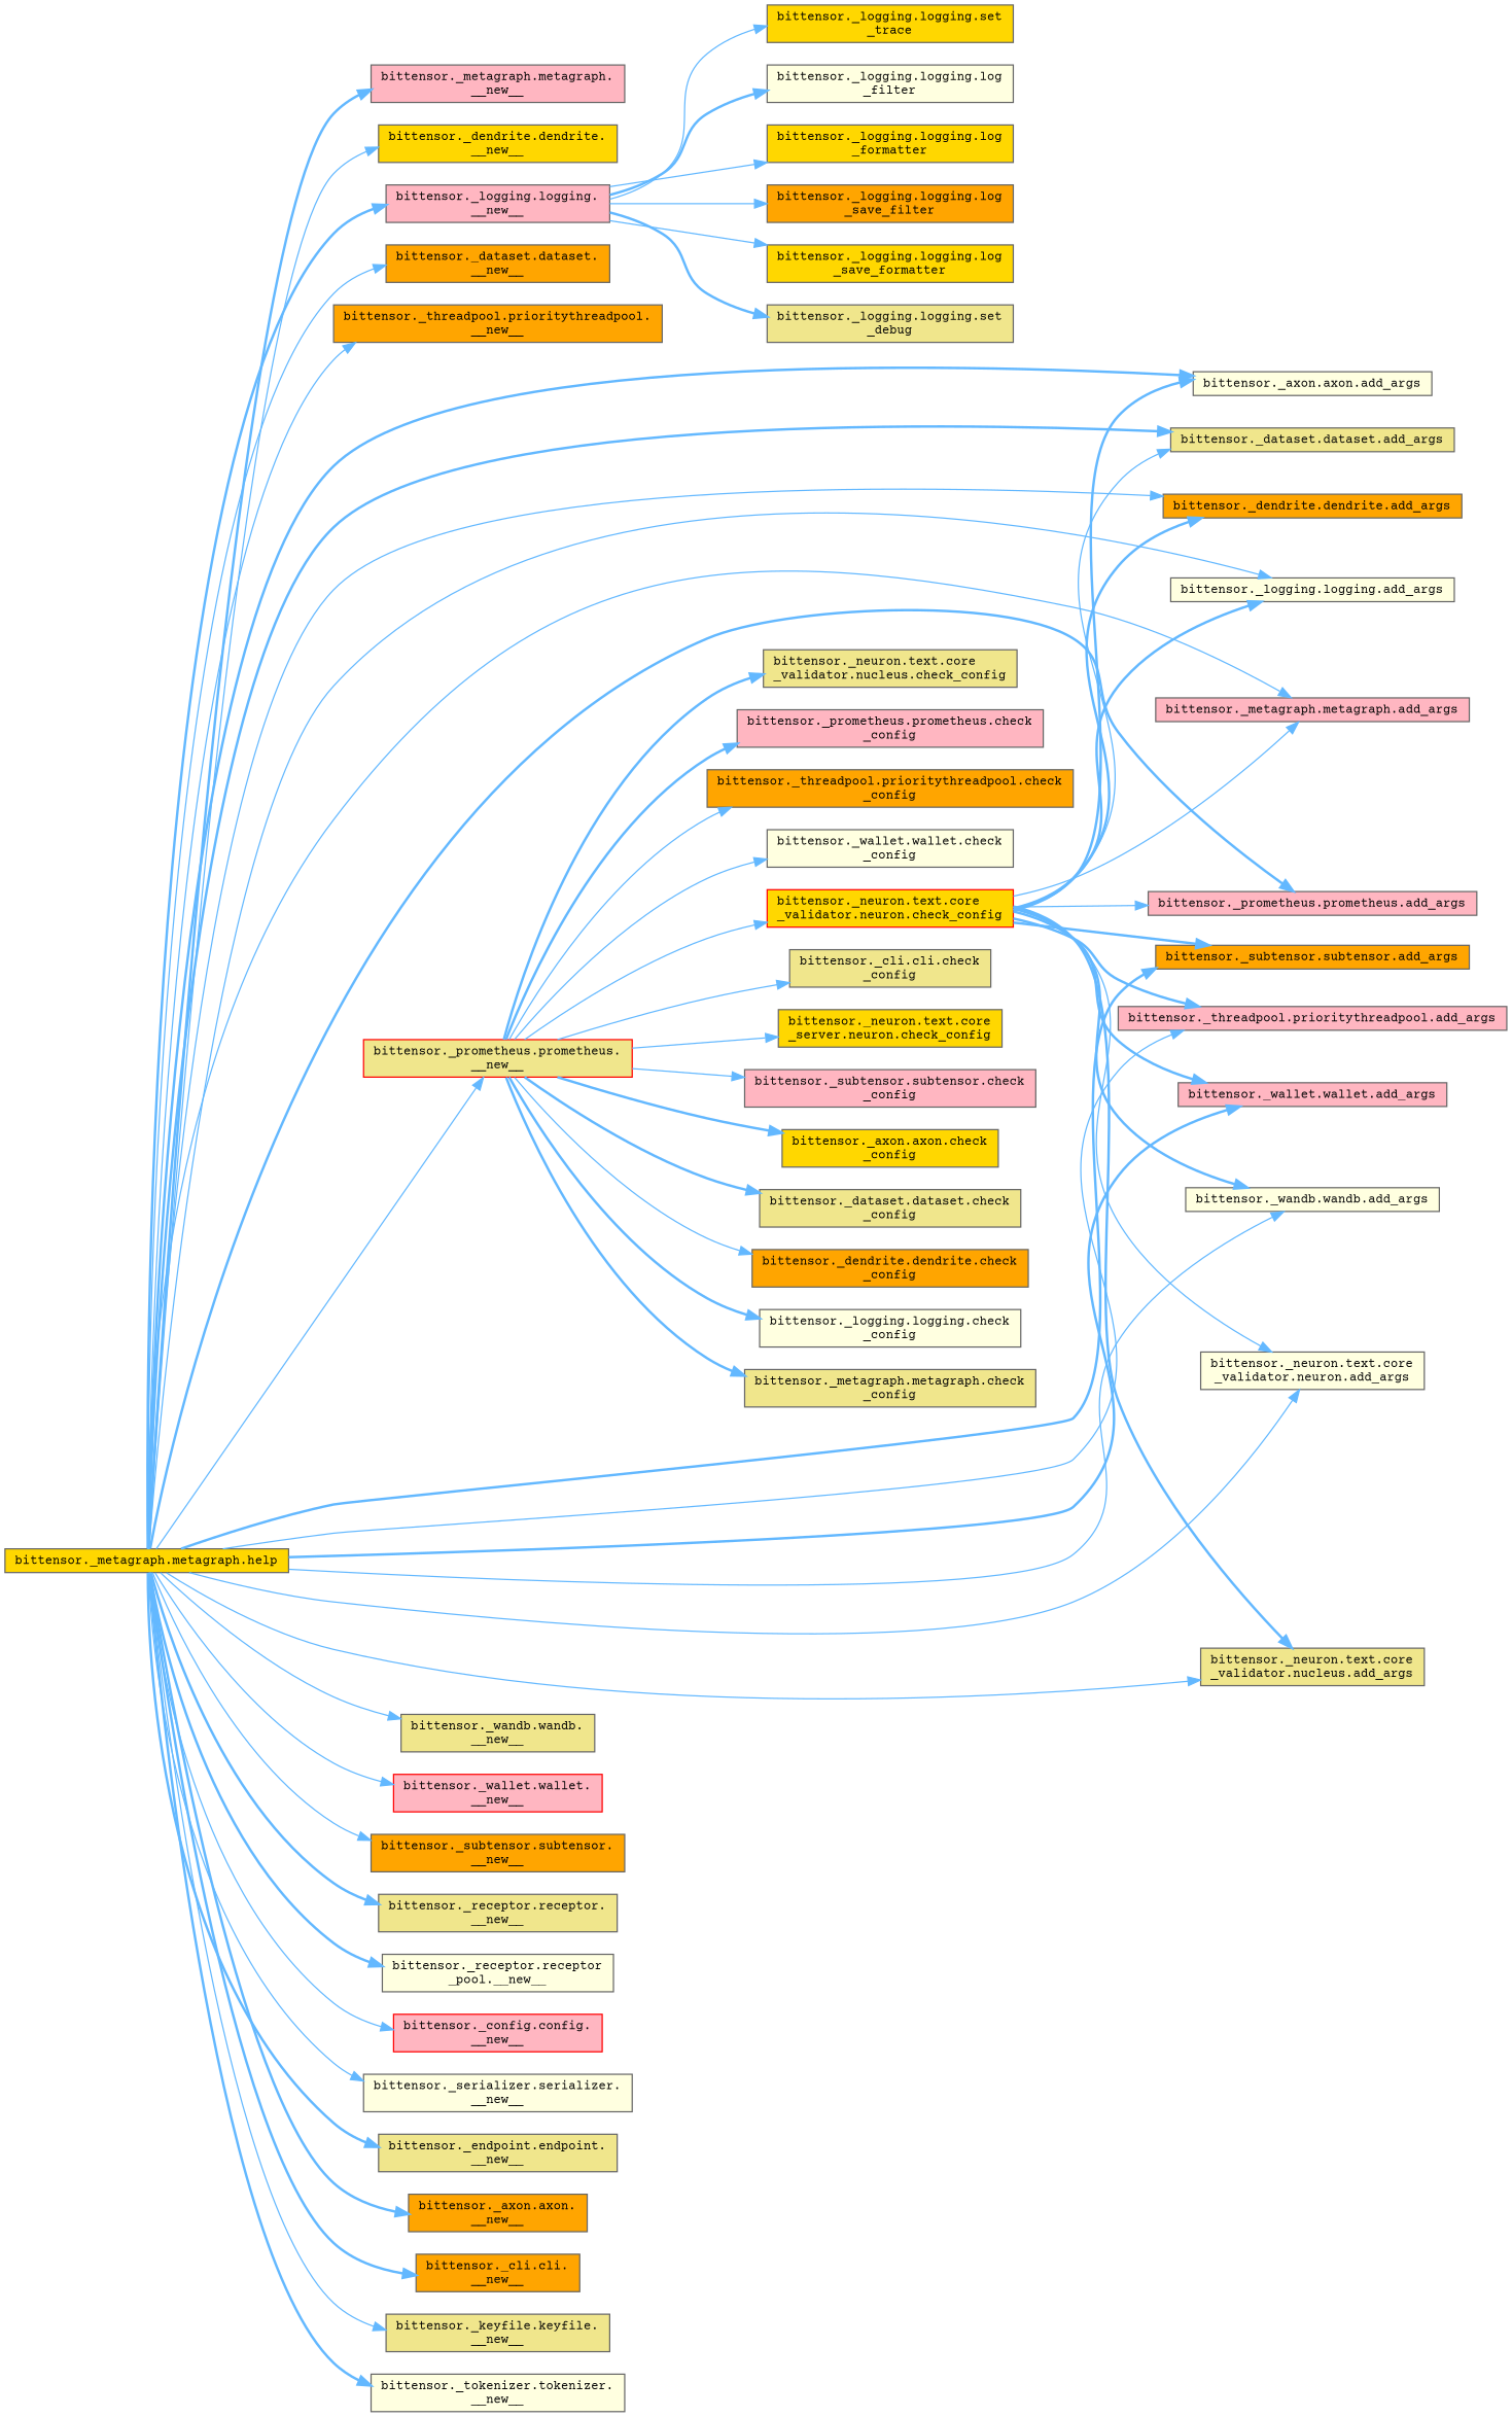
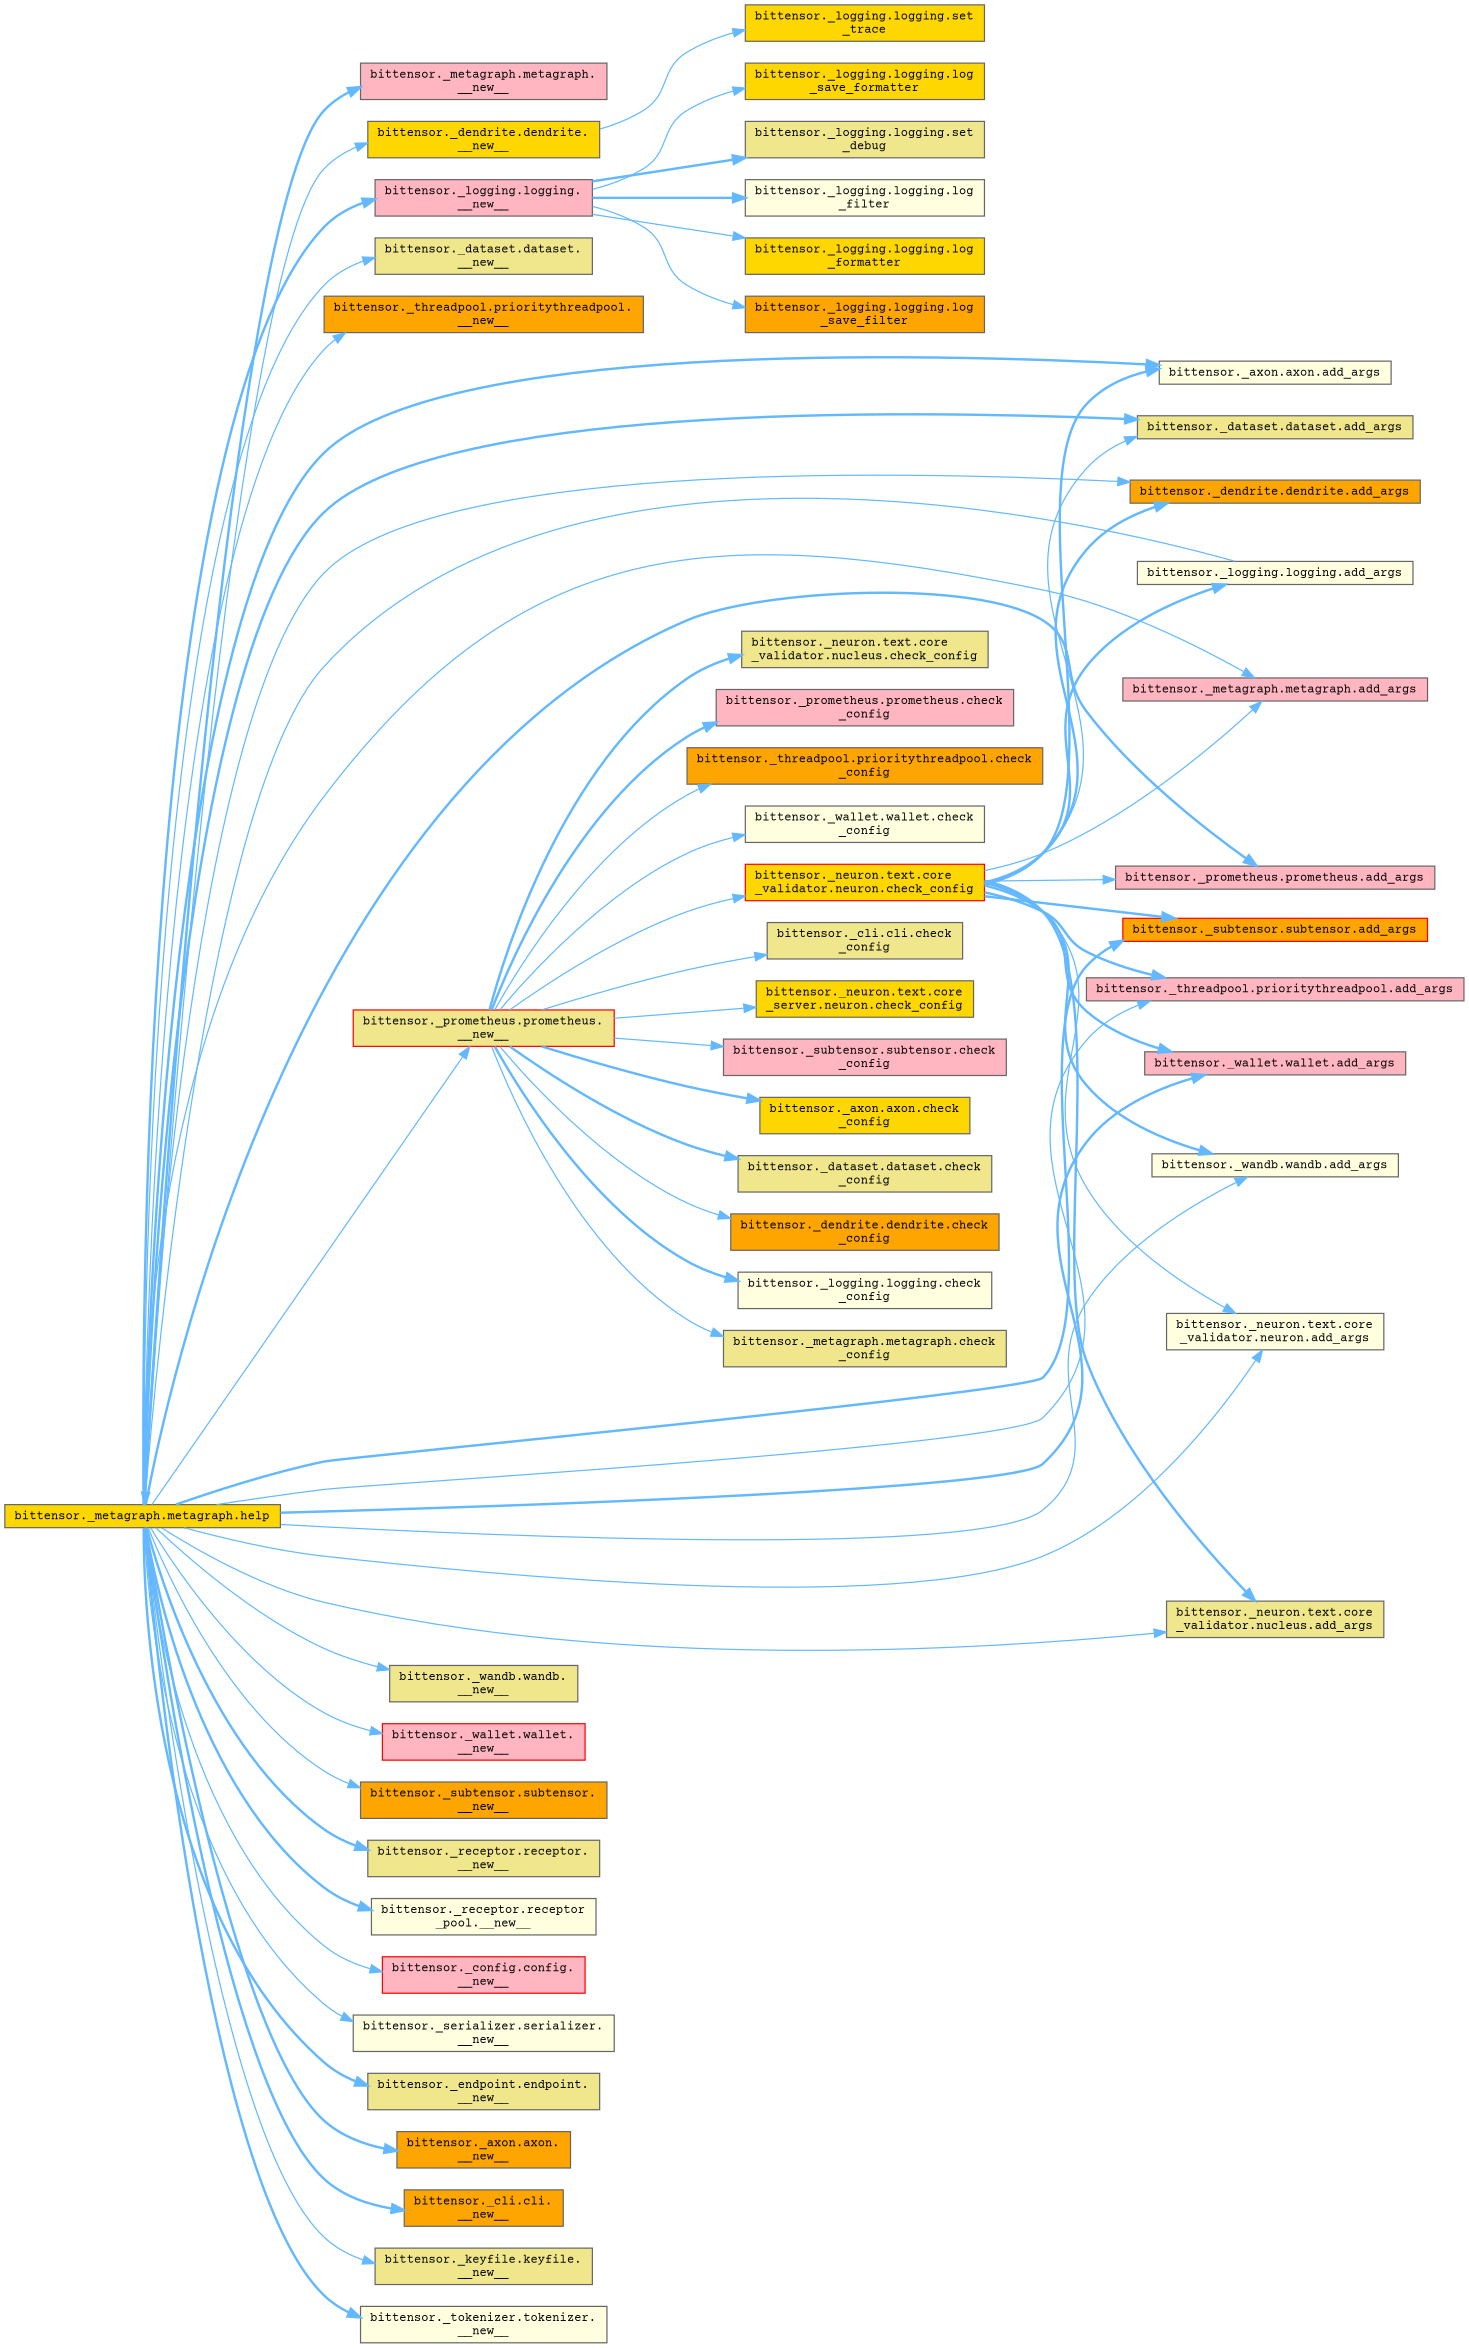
  digraph {
    fontname="Courier Prime"
    rankdir=LR
    node [color=grey40 fillcolor=khaki fontname="Courier Prime" fontsize=10 shape=box style=filled]
    edge [color=steelblue1 fontname="Courier Prime" fontsize=10 labelfontname=Helvetica labelfontsize=10 style=solid]
    n1 [color=gray40 fillcolor=gold fontcolor=black height=0.2 label="bittensor._metagraph.metagraph.help" width=0.4]
    n2 [fillcolor=lightpink height=0.2 label="bittensor._metagraph.metagraph.\l__new__" width=0.4]
    n3 [fillcolor=gold height=0.2 label="bittensor._dendrite.dendrite.\l__new__" width=0.4]
    n4 [fillcolor=lightpink height=0.2 label="bittensor._logging.logging.\l__new__" width=0.4]
-   n5 [fillcolor=orange height=0.2 label="bittensor._dataset.dataset.\l__new__" width=0.4]
+   n5 [height=0.2 label="bittensor._dataset.dataset.\l__new__" width=0.4]
    n6 [fillcolor=orange height=0.2 label="bittensor._threadpool.prioritythreadpool.\l__new__" width=0.4]
    n7 [color=red height=0.2 label="bittensor._prometheus.prometheus.\l__new__" width=0.4]
    n8 [fillcolor=lightyellow height=0.2 label="bittensor._axon.axon.add_args" width=0.4]
    n9 [height=0.2 label="bittensor._dataset.dataset.add_args" width=0.4]
    n10 [fillcolor=orange height=0.2 label="bittensor._dendrite.dendrite.add_args" width=0.4]
    n11 [fillcolor=lightyellow height=0.2 label="bittensor._logging.logging.add_args" width=0.4]
    n12 [fillcolor=lightpink height=0.2 label="bittensor._metagraph.metagraph.add_args" width=0.4]
    n13 [fillcolor=lightpink height=0.2 label="bittensor._prometheus.prometheus.add_args" width=0.4]
-   n14 [fillcolor=orange height=0.2 label="bittensor._subtensor.subtensor.add_args" width=0.4]
+   n14 [color=red fillcolor=orange height=0.2 label="bittensor._subtensor.subtensor.add_args" width=0.4]
    n15 [fillcolor=lightpink height=0.2 label="bittensor._threadpool.prioritythreadpool.add_args" width=0.4]
    n16 [fillcolor=lightpink height=0.2 label="bittensor._wallet.wallet.add_args" width=0.4]
    n17 [fillcolor=lightyellow height=0.2 label="bittensor._wandb.wandb.add_args" width=0.4]
    n18 [fillcolor=lightyellow height=0.2 label="bittensor._neuron.text.core\l_validator.neuron.add_args" width=0.4]
    n19 [height=0.2 label="bittensor._neuron.text.core\l_validator.nucleus.add_args" width=0.4]
    n20 [height=0.2 label="bittensor._wandb.wandb.\l__new__" width=0.4]
    n21 [color=red fillcolor=lightpink height=0.2 label="bittensor._wallet.wallet.\l__new__" width=0.4]
    n22 [fillcolor=orange height=0.2 label="bittensor._subtensor.subtensor.\l__new__" width=0.4]
    n23 [height=0.2 label="bittensor._receptor.receptor.\l__new__" width=0.4]
    n24 [fillcolor=lightyellow height=0.2 label="bittensor._receptor.receptor\l_pool.__new__" width=0.4]
    n25 [color=red fillcolor=lightpink height=0.2 label="bittensor._config.config.\l__new__" width=0.4]
    n26 [fillcolor=lightyellow height=0.2 label="bittensor._serializer.serializer.\l__new__" width=0.4]
    n27 [height=0.2 label="bittensor._endpoint.endpoint.\l__new__" width=0.4]
    n28 [fillcolor=orange height=0.2 label="bittensor._axon.axon.\l__new__" width=0.4]
    n29 [fillcolor=orange height=0.2 label="bittensor._cli.cli.\l__new__" width=0.4]
    n30 [height=0.2 label="bittensor._keyfile.keyfile.\l__new__" width=0.4]
    n31 [fillcolor=lightyellow height=0.2 label="bittensor._tokenizer.tokenizer.\l__new__" width=0.4]
    n32 [fillcolor=lightyellow height=0.2 label="bittensor._logging.logging.log\l_filter" width=0.4]
    n33 [fillcolor=gold height=0.2 label="bittensor._logging.logging.log\l_formatter" width=0.4]
    n34 [fillcolor=orange height=0.2 label="bittensor._logging.logging.log\l_save_filter" width=0.4]
    n35 [fillcolor=gold height=0.2 label="bittensor._logging.logging.log\l_save_formatter" width=0.4]
    n36 [height=0.2 label="bittensor._logging.logging.set\l_debug" width=0.4]
    n37 [fillcolor=gold height=0.2 label="bittensor._logging.logging.set\l_trace" width=0.4]
    n38 [height=0.2 label="bittensor._cli.cli.check\l_config" width=0.4]
    n39 [fillcolor=gold height=0.2 label="bittensor._neuron.text.core\l_server.neuron.check_config" width=0.4]
    n40 [fillcolor=lightpink height=0.2 label="bittensor._subtensor.subtensor.check\l_config" width=0.4]
    n41 [fillcolor=gold height=0.2 label="bittensor._axon.axon.check\l_config" width=0.4]
    n42 [height=0.2 label="bittensor._dataset.dataset.check\l_config" width=0.4]
    n43 [fillcolor=orange height=0.2 label="bittensor._dendrite.dendrite.check\l_config" width=0.4]
    n44 [fillcolor=lightyellow height=0.2 label="bittensor._logging.logging.check\l_config" width=0.4]
    n45 [height=0.2 label="bittensor._metagraph.metagraph.check\l_config" width=0.4]
    n46 [color=red fillcolor=gold height=0.2 label="bittensor._neuron.text.core\l_validator.neuron.check_config" width=0.4]
    n47 [height=0.2 label="bittensor._neuron.text.core\l_validator.nucleus.check_config" width=0.4]
    n48 [fillcolor=lightpink height=0.2 label="bittensor._prometheus.prometheus.check\l_config" width=0.4]
    n49 [fillcolor=orange height=0.2 label="bittensor._threadpool.prioritythreadpool.check\l_config" width=0.4]
    n50 [fillcolor=lightyellow height=0.2 label="bittensor._wallet.wallet.check\l_config" width=0.4]
    n1 -> n2 [style=bold]
    n1 -> n3
    n1 -> n4 [style=bold]
    n1 -> n5
    n1 -> n6
    n1 -> n7
    n1 -> n8 [style=bold]
    n1 -> n9 [style=bold]
    n1 -> n10
-   n1 -> n11
+   n11 -> n1
    n1 -> n12
    n1 -> n13 [style=bold]
    n1 -> n14 [style=bold]
    n1 -> n15
    n1 -> n16 [style=bold]
    n1 -> n17
    n1 -> n18
    n1 -> n19
    n1 -> n20
    n1 -> n21
    n1 -> n22
    n1 -> n23 [style=bold]
    n1 -> n24 [style=bold]
    n1 -> n25
    n1 -> n26
    n1 -> n27 [style=bold]
    n1 -> n28 [style=bold]
    n1 -> n29 [style=bold]
    n1 -> n30
    n1 -> n31 [style=bold]
    n4 -> n32 [style=bold]
    n4 -> n33
    n4 -> n34
    n4 -> n35
    n4 -> n36 [style=bold]
-   n4 -> n37
+   n3 -> n37
    n7 -> n38
    n7 -> n39
    n7 -> n40
    n7 -> n41 [style=bold]
    n7 -> n42 [style=bold]
    n7 -> n43
    n7 -> n44 [style=bold]
-   n7 -> n45 [style=bold]
+   n7 -> n45
    n7 -> n46
    n7 -> n47 [style=bold]
    n7 -> n48 [style=bold]
    n7 -> n49
    n7 -> n50
    n46 -> n8 [style=bold]
    n46 -> n9
    n46 -> n10 [style=bold]
    n46 -> n11 [style=bold]
    n46 -> n12
    n46 -> n13
    n46 -> n14 [style=bold]
    n46 -> n15 [style=bold]
    n46 -> n16 [style=bold]
    n46 -> n17 [style=bold]
    n46 -> n18
    n46 -> n19 [style=bold]
  }
